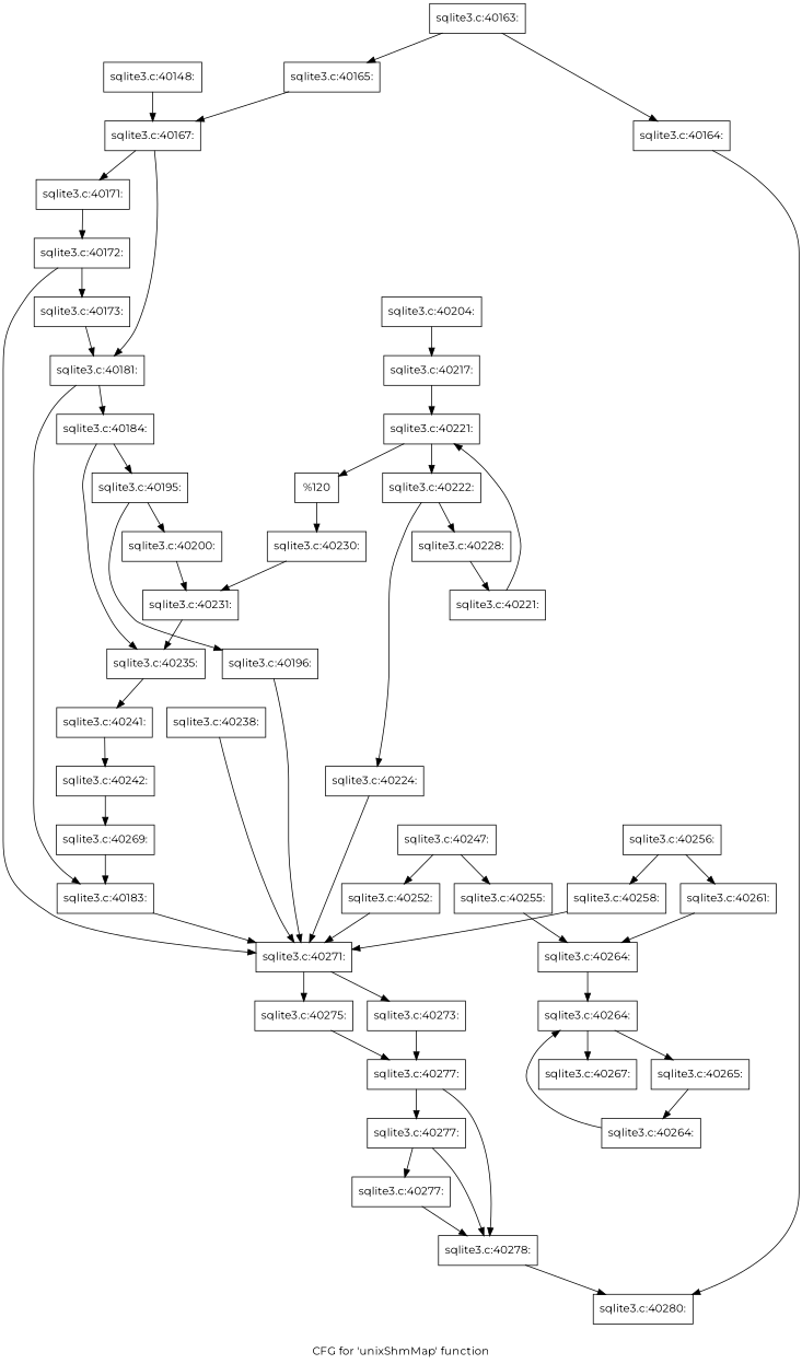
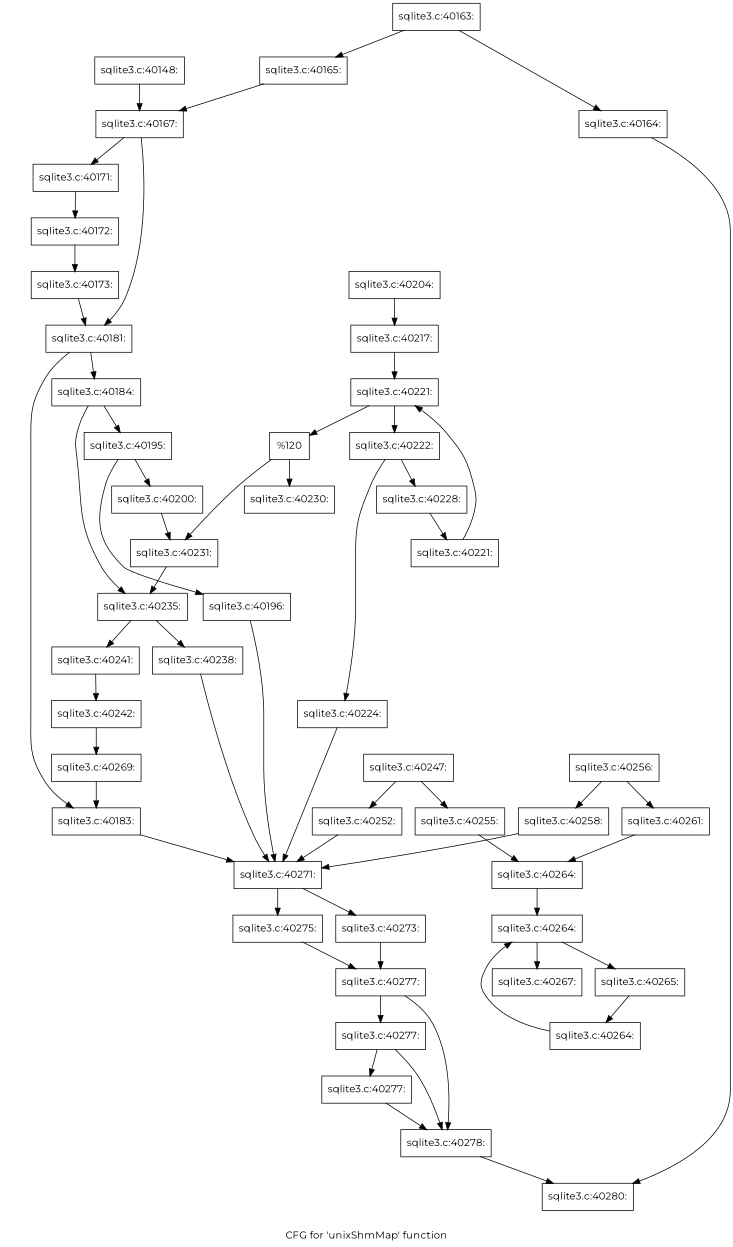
  digraph {
    fontname=Montserrat
    label="CFG for 'unixShmMap' function"
    node [fontname=Montserrat shape=record]
    edge [fontname=Montserrat]
    n1 [label="{sqlite3.c:40148:}"]
    n2 [label="{sqlite3.c:40167:}"]
    n3 [label="{sqlite3.c:40163:}"]
    n4 [label="{sqlite3.c:40164:}"]
    n5 [label="{sqlite3.c:40165:}"]
    n6 [label="{sqlite3.c:40171:}"]
    n7 [label="{sqlite3.c:40181:}"]
    n8 [label="{sqlite3.c:40280:}"]
    n9 [label="{sqlite3.c:40172:}"]
    n10 [label="{sqlite3.c:40184:}"]
    n11 [label="{sqlite3.c:40183:}"]
    n12 [label="{sqlite3.c:40173:}"]
    n13 [label="{sqlite3.c:40271:}"]
    n14 [label="{sqlite3.c:40195:}"]
    n15 [label="{sqlite3.c:40235:}"]
    n16 [label="{sqlite3.c:40273:}"]
    n17 [label="{sqlite3.c:40275:}"]
    n18 [label="{sqlite3.c:40277:}"]
    n19 [label="{sqlite3.c:40196:}"]
    n20 [label="{sqlite3.c:40200:}"]
    n21 [label="{sqlite3.c:40241:}"]
    n22 [label="{sqlite3.c:40238:}"]
    n23 [label="{sqlite3.c:40231:}"]
    n24 [label="{sqlite3.c:40242:}"]
    n25 [label="{sqlite3.c:40204:}"]
    n26 [label="{sqlite3.c:40217:}"]
    n27 [label="{sqlite3.c:40221:}"]
    n28 [label="{sqlite3.c:40222:}"]
    n29 [label="{%120}"]
    n30 [label="{sqlite3.c:40224:}"]
    n31 [label="{sqlite3.c:40228:}"]
    n32 [label="{sqlite3.c:40230:}"]
    n33 [label="{sqlite3.c:40221:}"]
    n34 [label="{sqlite3.c:40269:}"]
    n35 [label="{sqlite3.c:40247:}"]
    n36 [label="{sqlite3.c:40252:}"]
    n37 [label="{sqlite3.c:40255:}"]
    n38 [label="{sqlite3.c:40256:}"]
    n39 [label="{sqlite3.c:40258:}"]
    n40 [label="{sqlite3.c:40261:}"]
    n41 [label="{sqlite3.c:40264:}"]
    n42 [label="{sqlite3.c:40264:}"]
    n43 [label="{sqlite3.c:40265:}"]
    n44 [label="{sqlite3.c:40267:}"]
    n45 [label="{sqlite3.c:40264:}"]
    n46 [label="{sqlite3.c:40277:}"]
    n47 [label="{sqlite3.c:40278:}"]
    n48 [label="{sqlite3.c:40277:}"]
    n1 -> n2
    n2 -> n6
    n2 -> n7
    n3 -> n4
    n3 -> n5
    n4 -> n8
    n5 -> n2
    n6 -> n9
    n7 -> n10
    n7 -> n11
    n9 -> n12
-   n9 -> n13
    n10 -> n14
    n10 -> n15
    n11 -> n13
    n12 -> n7
    n13 -> n16
    n13 -> n17
    n14 -> n19
    n14 -> n20
    n15 -> n21
+   n15 -> n22
    n16 -> n18
    n17 -> n18
    n18 -> n46
    n18 -> n47
    n19 -> n13
    n20 -> n23
    n21 -> n24
    n22 -> n13
    n23 -> n15
    n24 -> n34
    n25 -> n26
    n26 -> n27
    n27 -> n28
    n27 -> n29
    n28 -> n30
    n28 -> n31
    n29 -> n32
    n30 -> n13
    n31 -> n33
-   n32 -> n23
+   n29 -> n23
    n33 -> n27
    n34 -> n11
    n35 -> n36
    n35 -> n37
    n36 -> n13
    n37 -> n41
    n38 -> n39
    n38 -> n40
    n39 -> n13
    n40 -> n41
    n41 -> n42
    n42 -> n43
    n42 -> n44
    n43 -> n45
    n45 -> n42
    n46 -> n47
    n46 -> n48
    n47 -> n8
    n48 -> n47
  }
